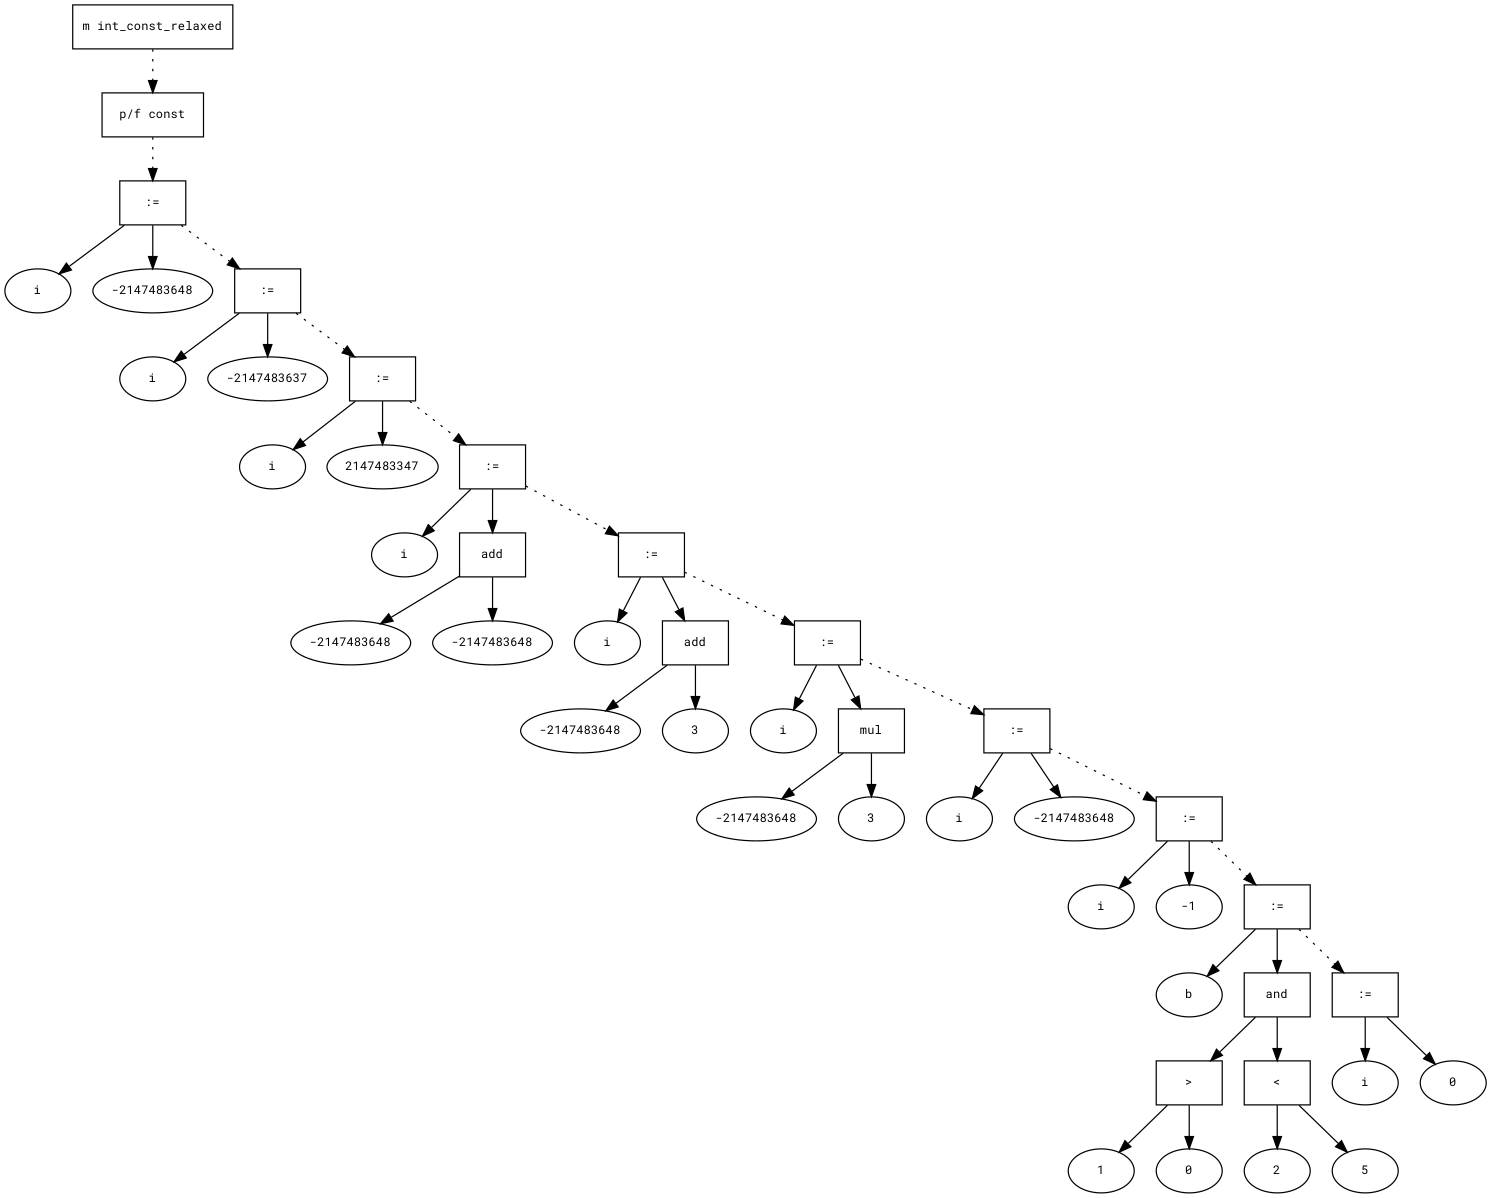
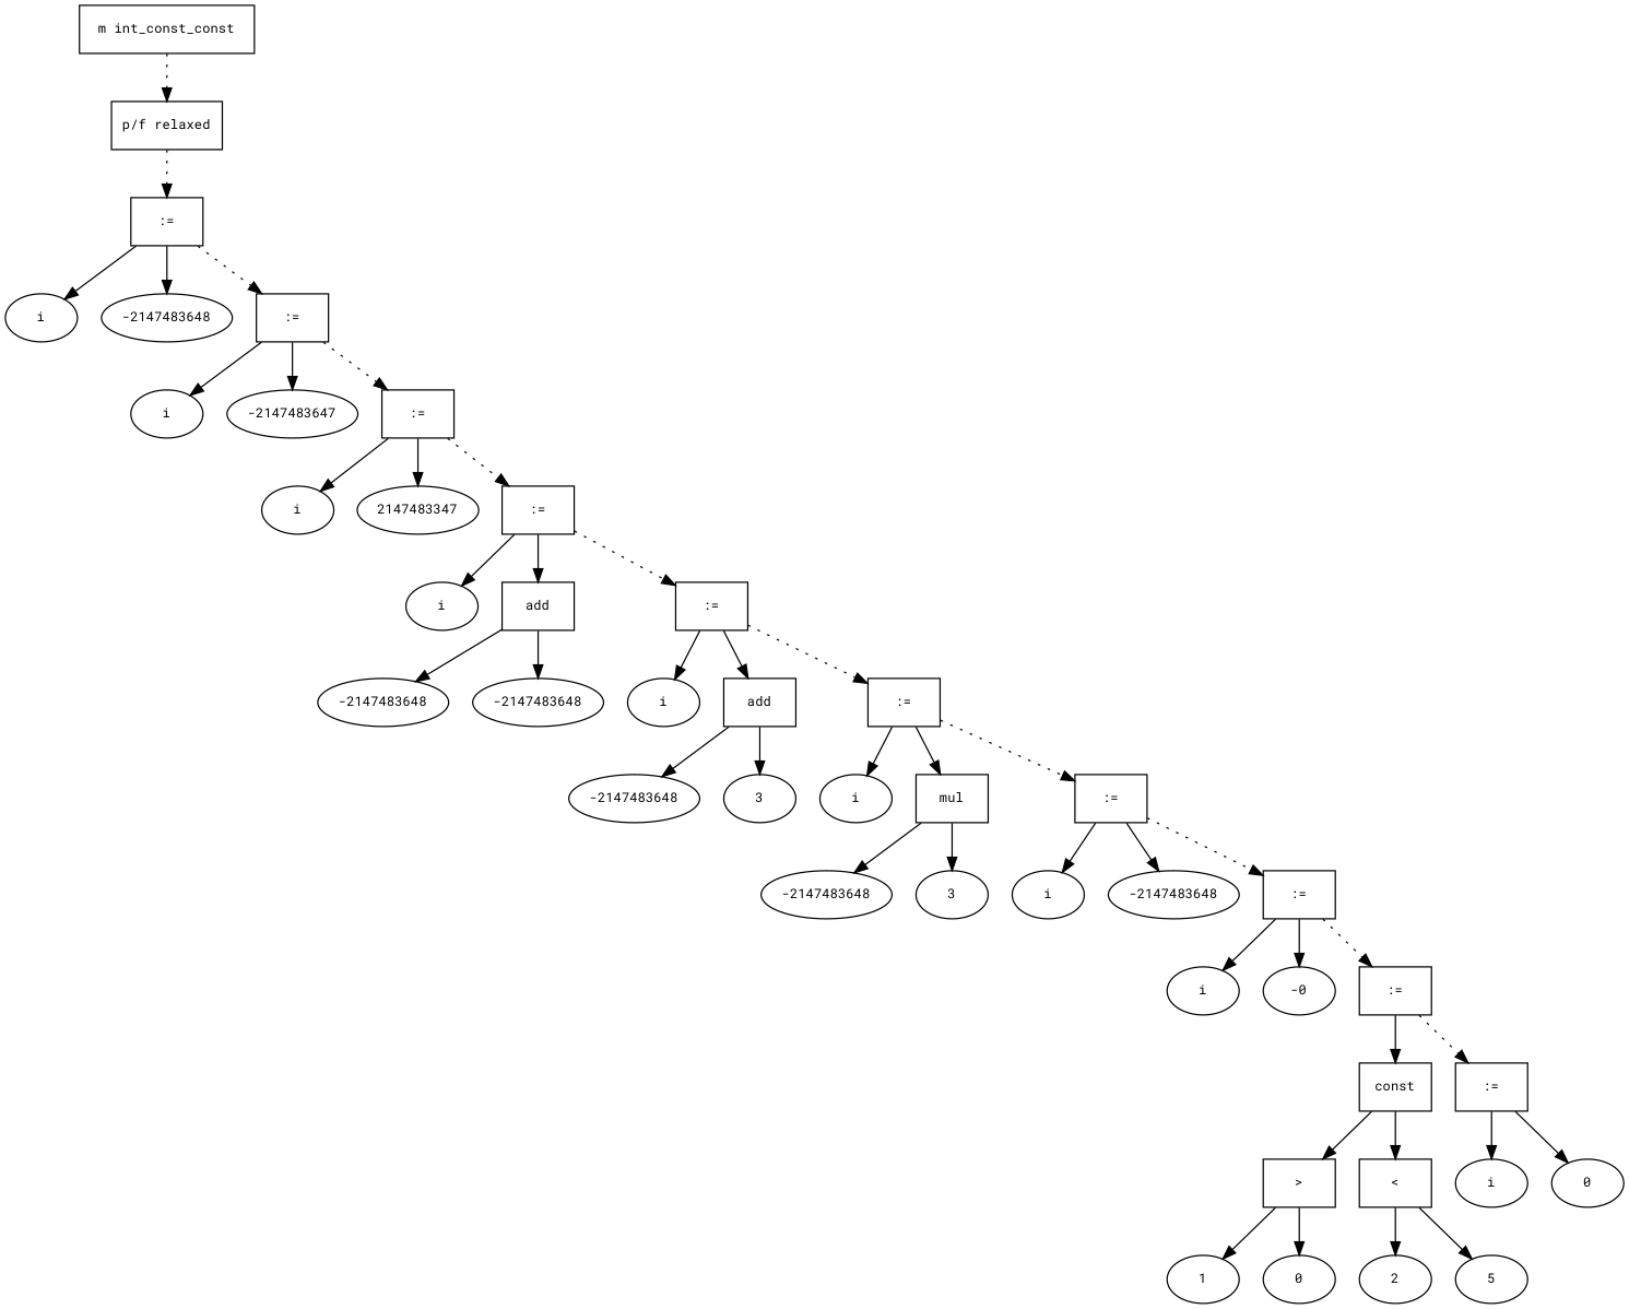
  digraph {
    fontname="Roboto Mono"
    fontsize=10
    node [fontname="Roboto Mono" fontsize=10 shape=ellipse]
    edge [fontname="Roboto Mono" fontsize=10]
-   n1 [label="m int_const_relaxed" shape=box]
-   n2 [label="p/f const" shape=box]
+   n1 [label="m int_const_const" shape=box]
+   n2 [label="p/f relaxed" shape=box]
    n3 [label=":=" shape=box]
    n4 [label=i]
    n5 [label=-2147483648]
    n6 [label=":=" shape=box]
    n7 [label=i]
-   n8 [label=-2147483637]
+   n8 [label=-2147483647]
    n9 [label=":=" shape=box]
    n10 [label=i]
    n11 [label=2147483347]
    n12 [label=":=" shape=box]
    n13 [label=i]
    n14 [label=add shape=box]
    n15 [label=":=" shape=box]
    n16 [label=-2147483648]
    n17 [label=-2147483648]
    n18 [label=i]
    n19 [label=add shape=box]
    n20 [label=":=" shape=box]
    n21 [label=-2147483648]
    n22 [label=3]
    n23 [label=i]
    n24 [label=mul shape=box]
    n25 [label=":=" shape=box]
    n26 [label=-2147483648]
    n27 [label=3]
    n28 [label=i]
    n29 [label=-2147483648]
    n30 [label=":=" shape=box]
    n31 [label=i]
-   n32 [label=-1]
+   n32 [label=-0]
    n33 [label=":=" shape=box]
-   n34 [label=b]
-   n35 [label=and shape=box]
+   n35 [label=const shape=box]
    n36 [label=":=" shape=box]
    n37 [label=">" shape=box]
    n38 [label="<" shape=box]
    n39 [label=i]
    n40 [label=0]
    n41 [label=1]
    n42 [label=0]
    n43 [label=2]
    n44 [label=5]
    n1 -> n2 [style=dotted]
    n2 -> n3 [style=dotted]
    n3 -> n4
    n3 -> n5
    n3 -> n6 [style=dotted]
    n6 -> n7
    n6 -> n8
    n6 -> n9 [style=dotted]
    n9 -> n10
    n9 -> n11
    n9 -> n12 [style=dotted]
    n12 -> n13
    n12 -> n14
    n12 -> n15 [style=dotted]
    n14 -> n16
    n14 -> n17
    n15 -> n18
    n15 -> n19
    n15 -> n20 [style=dotted]
    n19 -> n21
    n19 -> n22
    n20 -> n23
    n20 -> n24
    n20 -> n25 [style=dotted]
    n24 -> n26
    n24 -> n27
    n25 -> n28
    n25 -> n29
    n25 -> n30 [style=dotted]
    n30 -> n31
    n30 -> n32
    n30 -> n33 [style=dotted]
-   n33 -> n34
    n33 -> n35
    n33 -> n36 [style=dotted]
    n35 -> n37
    n35 -> n38
    n36 -> n39
    n36 -> n40
    n37 -> n41
    n37 -> n42
    n38 -> n43
    n38 -> n44
  }
